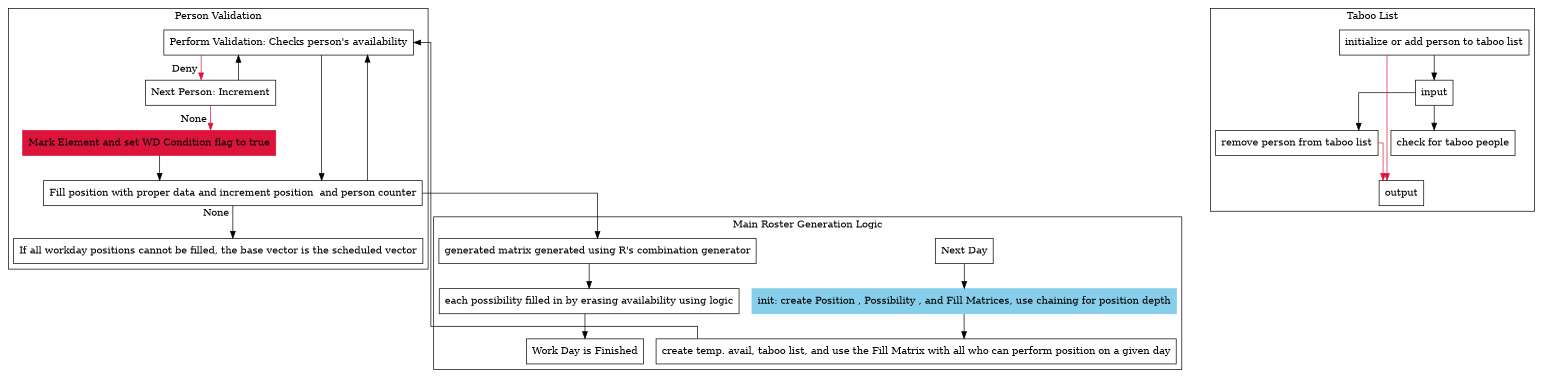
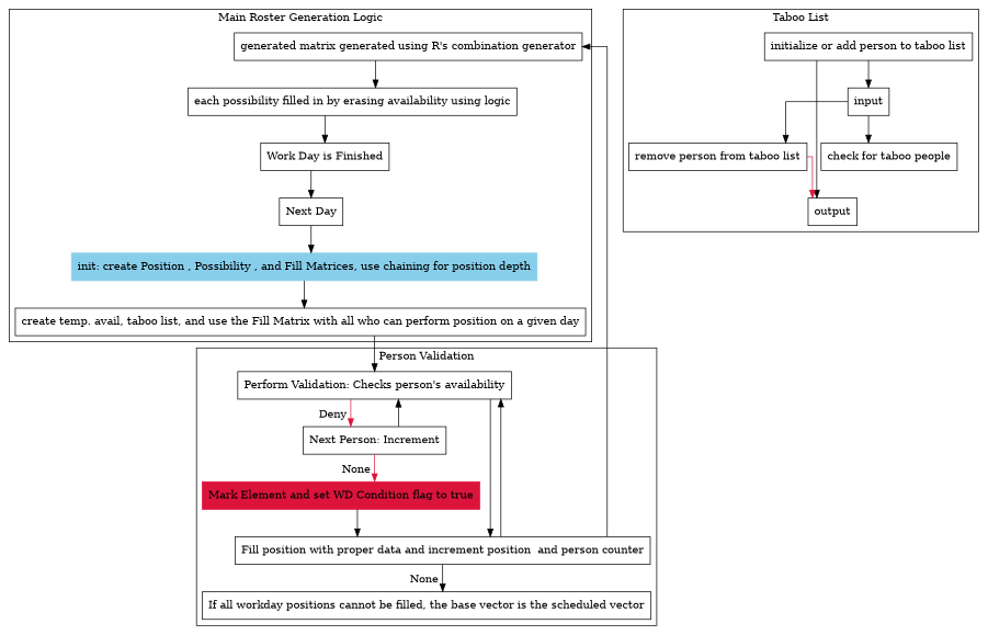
  digraph {
    compound=true
    splines=ortho
    node [shape=rectangle]
    n1 [label="Perform Validation: Checks person's availability"]
    n2 [label="Next Person: Increment"]
    n3 [label="Fill position with proper data and increment position  and person counter"]
    n4 [color=crimson label="Mark Element and set WD Condition flag to true" style=filled]
    n5 [label="If all workday positions cannot be filled, the base vector is the scheduled vector"]
    n6 [label=input]
    n7 [label="initialize or add person to taboo list"]
    n8 [label="remove person from taboo list"]
    n9 [label="check for taboo people"]
    n10 [label=output]
    n11 [color=skyblue label="init: create Position , Possibility , and Fill Matrices, use chaining for position depth" style=filled]
    n12 [label="create temp. avail, taboo list, and use the Fill Matrix with all who can perform position on a given day"]
    n13 [label="Next Day"]
    n14 [label="generated matrix generated using R's combination generator"]
    n15 [label="each possibility filled in by erasing availability using logic"]
    n16 [label="Work Day is Finished"]
    subgraph cluster_1 {
      label="Person Validation"
      n1
      n2
      n3
      n4
      n5
    }
    subgraph cluster_2 {
      label="Taboo List"
      n6
      n7
      n8
      n9
      n10
    }
    subgraph cluster_3 {
      label="Main Roster Generation Logic"
      n11
      n12
      n13
      n14
      n15
      n16
    }
    n1 -> n2 [color=crimson xlabel="Deny "]
    n1 -> n3
    n2 -> n1
    n2 -> n4 [color=crimson xlabel="None "]
    n3 -> n1
    n3 -> n5 [xlabel="None "]
    n3 -> n14
    n4 -> n3
    n6 -> n8
    n6 -> n9
    n7 -> n6
-   n7 -> n10 [color=crimson]
+   n7 -> n10
    n8 -> n10 [color=crimson]
    n11 -> n12
    n12 -> n1
    n13 -> n11
    n14 -> n15
    n15 -> n16
+   n16 -> n13
  }
